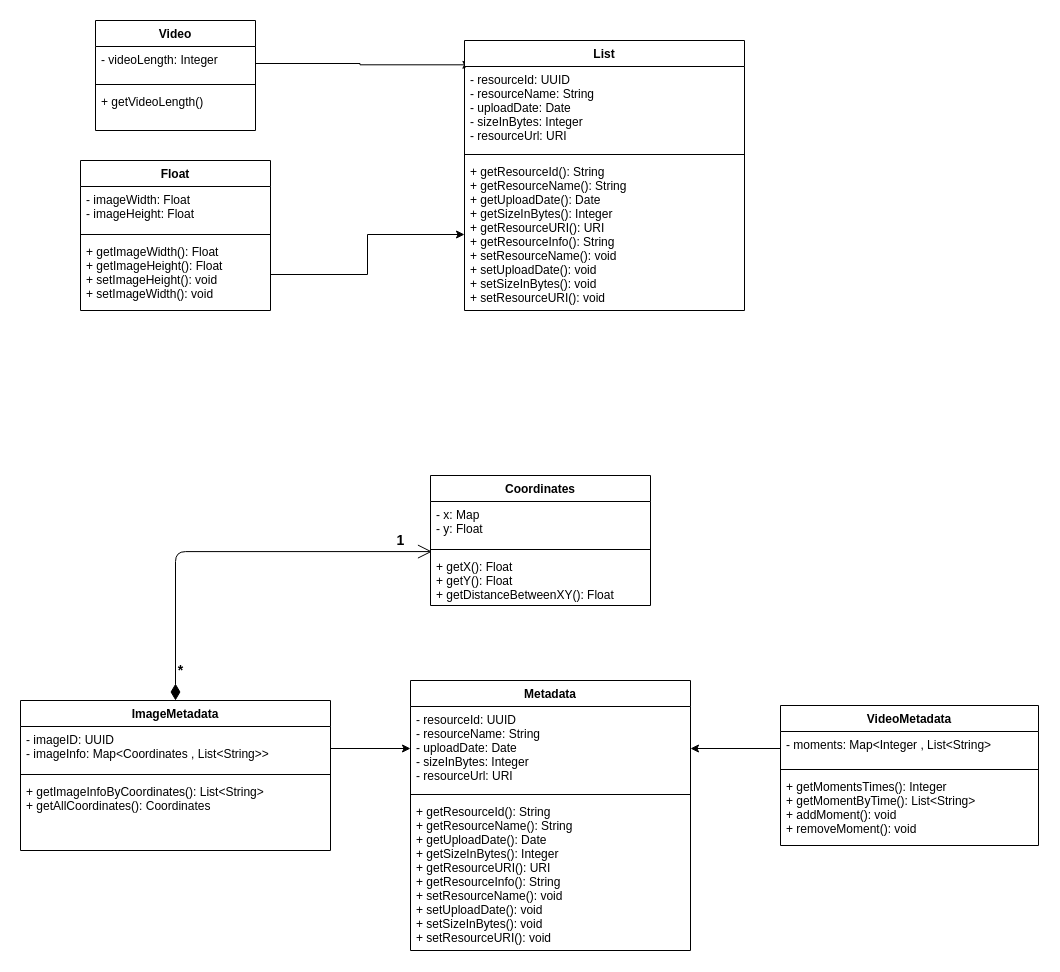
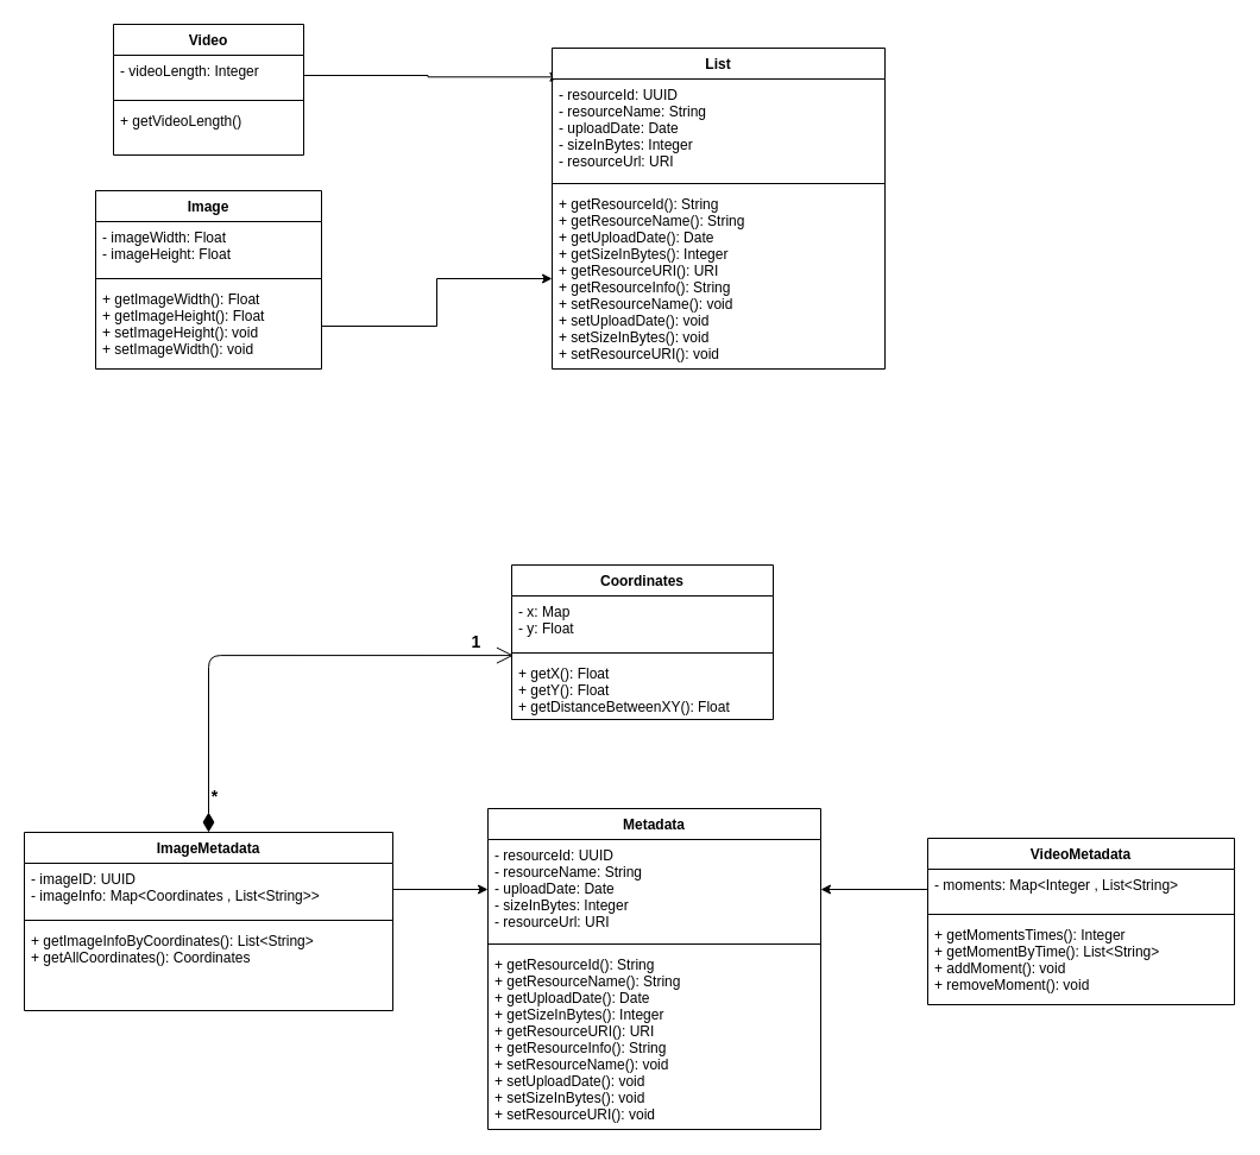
  <mxCell id="0" />
  <mxCell id="1" parent="0" />
  <mxCell id="2" style="edgeStyle=orthogonalEdgeStyle;rounded=0;orthogonalLoop=1;jettySize=auto;html=1;" edge="1" parent="1" source="6" target="15"><mxGeometry relative="1" as="geometry" /></mxCell>
- <mxCell id="3" value="Float" style="swimlane;fontStyle=1;align=center;verticalAlign=top;childLayout=stackLayout;horizontal=1;startSize=26;horizontalStack=0;resizeParent=1;resizeParentMax=0;resizeLast=0;collapsible=1;marginBottom=0;" parent="1" vertex="1"><mxGeometry x="80" y="160" width="190" height="150" as="geometry" /></mxCell>
+ <mxCell id="3" value="Image" style="swimlane;fontStyle=1;align=center;verticalAlign=top;childLayout=stackLayout;horizontal=1;startSize=26;horizontalStack=0;resizeParent=1;resizeParentMax=0;resizeLast=0;collapsible=1;marginBottom=0;" parent="1" vertex="1"><mxGeometry x="80" y="160" width="190" height="150" as="geometry" /></mxCell>
  <mxCell id="4" value="- imageWidth: Float&#10;- imageHeight: Float&#10;" style="text;strokeColor=none;fillColor=none;align=left;verticalAlign=top;spacingLeft=4;spacingRight=4;overflow=hidden;rotatable=0;points=[[0,0.5],[1,0.5]];portConstraint=eastwest;" parent="3" vertex="1"><mxGeometry y="26" width="190" height="44" as="geometry" /></mxCell>
  <mxCell id="5" value="" style="line;strokeWidth=1;fillColor=none;align=left;verticalAlign=middle;spacingTop=-1;spacingLeft=3;spacingRight=3;rotatable=0;labelPosition=right;points=[];portConstraint=eastwest;" parent="3" vertex="1"><mxGeometry y="70" width="190" height="8" as="geometry" /></mxCell>
  <mxCell id="6" value="+ getImageWidth(): Float&#10;+ getImageHeight(): Float&#10;+ setImageHeight(): void&#10;+ setImageWidth(): void" style="text;strokeColor=none;fillColor=none;align=left;verticalAlign=top;spacingLeft=4;spacingRight=4;overflow=hidden;rotatable=0;points=[[0,0.5],[1,0.5]];portConstraint=eastwest;" parent="3" vertex="1"><mxGeometry y="78" width="190" height="72" as="geometry" /></mxCell>
  <mxCell id="7" style="edgeStyle=orthogonalEdgeStyle;rounded=0;orthogonalLoop=1;jettySize=auto;html=1;entryX=0.023;entryY=-0.02;entryDx=0;entryDy=0;entryPerimeter=0;exitX=1;exitY=0.5;exitDx=0;exitDy=0;" edge="1" parent="1" source="9" target="13"><mxGeometry relative="1" as="geometry"><mxPoint x="450" y="200" as="targetPoint" /></mxGeometry></mxCell>
  <mxCell id="8" value="Video" style="swimlane;fontStyle=1;align=center;verticalAlign=top;childLayout=stackLayout;horizontal=1;startSize=26;horizontalStack=0;resizeParent=1;resizeParentMax=0;resizeLast=0;collapsible=1;marginBottom=0;" vertex="1" parent="1"><mxGeometry x="95" y="20" width="160" height="110" as="geometry" /></mxCell>
  <mxCell id="9" value="- videoLength: Integer&#10;" style="text;strokeColor=none;fillColor=none;align=left;verticalAlign=top;spacingLeft=4;spacingRight=4;overflow=hidden;rotatable=0;points=[[0,0.5],[1,0.5]];portConstraint=eastwest;" vertex="1" parent="8"><mxGeometry y="26" width="160" height="34" as="geometry" /></mxCell>
  <mxCell id="10" value="" style="line;strokeWidth=1;fillColor=none;align=left;verticalAlign=middle;spacingTop=-1;spacingLeft=3;spacingRight=3;rotatable=0;labelPosition=right;points=[];portConstraint=eastwest;" vertex="1" parent="8"><mxGeometry y="60" width="160" height="8" as="geometry" /></mxCell>
  <mxCell id="11" value="+ getVideoLength()&#10;" style="text;strokeColor=none;fillColor=none;align=left;verticalAlign=top;spacingLeft=4;spacingRight=4;overflow=hidden;rotatable=0;points=[[0,0.5],[1,0.5]];portConstraint=eastwest;" vertex="1" parent="8"><mxGeometry y="68" width="160" height="42" as="geometry" /></mxCell>
  <mxCell id="12" value="List" style="swimlane;fontStyle=1;align=center;verticalAlign=top;childLayout=stackLayout;horizontal=1;startSize=26;horizontalStack=0;resizeParent=1;resizeParentMax=0;resizeLast=0;collapsible=1;marginBottom=0;" vertex="1" parent="1"><mxGeometry x="464" y="40" width="280" height="270" as="geometry" /></mxCell>
  <mxCell id="13" value="- resourceId: UUID&#10;- resourceName: String&#10;- uploadDate: Date&#10;- sizeInBytes: Integer&#10;- resourceUrl: URI" style="text;strokeColor=none;fillColor=none;align=left;verticalAlign=top;spacingLeft=4;spacingRight=4;overflow=hidden;rotatable=0;points=[[0,0.5],[1,0.5]];portConstraint=eastwest;" vertex="1" parent="12"><mxGeometry y="26" width="280" height="84" as="geometry" /></mxCell>
  <mxCell id="14" value="" style="line;strokeWidth=1;fillColor=none;align=left;verticalAlign=middle;spacingTop=-1;spacingLeft=3;spacingRight=3;rotatable=0;labelPosition=right;points=[];portConstraint=eastwest;" vertex="1" parent="12"><mxGeometry y="110" width="280" height="8" as="geometry" /></mxCell>
  <mxCell id="15" value="+ getResourceId(): String&#10;+ getResourceName(): String&#10;+ getUploadDate(): Date&#10;+ getSizeInBytes(): Integer&#10;+ getResourceURI(): URI&#10;+ getResourceInfo(): String&#10;+ setResourceName(): void&#10;+ setUploadDate(): void&#10;+ setSizeInBytes(): void&#10;+ setResourceURI(): void&#10;" style="text;strokeColor=none;fillColor=none;align=left;verticalAlign=top;spacingLeft=4;spacingRight=4;overflow=hidden;rotatable=0;points=[[0,0.5],[1,0.5]];portConstraint=eastwest;" vertex="1" parent="12"><mxGeometry y="118" width="280" height="152" as="geometry" /></mxCell>
  <mxCell id="16" style="edgeStyle=orthogonalEdgeStyle;rounded=0;orthogonalLoop=1;jettySize=auto;html=1;exitX=1;exitY=0.5;exitDx=0;exitDy=0;entryX=0;entryY=0.5;entryDx=0;entryDy=0;" edge="1" source="18" target="27" parent="1"><mxGeometry relative="1" as="geometry" /></mxCell>
  <mxCell id="17" value="ImageMetadata" style="swimlane;fontStyle=1;align=center;verticalAlign=top;childLayout=stackLayout;horizontal=1;startSize=26;horizontalStack=0;resizeParent=1;resizeParentMax=0;resizeLast=0;collapsible=1;marginBottom=0;" vertex="1" parent="1"><mxGeometry x="20" y="700" width="310" height="150" as="geometry" /></mxCell>
  <mxCell id="18" value="- imageID: UUID&#10;- imageInfo: Map&lt;Coordinates , List&lt;String&gt;&gt;" style="text;strokeColor=none;fillColor=none;align=left;verticalAlign=top;spacingLeft=4;spacingRight=4;overflow=hidden;rotatable=0;points=[[0,0.5],[1,0.5]];portConstraint=eastwest;" vertex="1" parent="17"><mxGeometry y="26" width="310" height="44" as="geometry" /></mxCell>
  <mxCell id="19" value="" style="line;strokeWidth=1;fillColor=none;align=left;verticalAlign=middle;spacingTop=-1;spacingLeft=3;spacingRight=3;rotatable=0;labelPosition=right;points=[];portConstraint=eastwest;" vertex="1" parent="17"><mxGeometry y="70" width="310" height="8" as="geometry" /></mxCell>
  <mxCell id="20" value="+ getImageInfoByCoordinates(): List&lt;String&gt;&#10;+ getAllCoordinates(): Coordinates&#10;" style="text;strokeColor=none;fillColor=none;align=left;verticalAlign=top;spacingLeft=4;spacingRight=4;overflow=hidden;rotatable=0;points=[[0,0.5],[1,0.5]];portConstraint=eastwest;" vertex="1" parent="17"><mxGeometry y="78" width="310" height="72" as="geometry" /></mxCell>
  <mxCell id="21" style="edgeStyle=orthogonalEdgeStyle;rounded=0;orthogonalLoop=1;jettySize=auto;html=1;exitX=0;exitY=0.5;exitDx=0;exitDy=0;entryX=1;entryY=0.5;entryDx=0;entryDy=0;" edge="1" source="23" target="27" parent="1"><mxGeometry relative="1" as="geometry" /></mxCell>
  <mxCell id="22" value="VideoMetadata" style="swimlane;fontStyle=1;align=center;verticalAlign=top;childLayout=stackLayout;horizontal=1;startSize=26;horizontalStack=0;resizeParent=1;resizeParentMax=0;resizeLast=0;collapsible=1;marginBottom=0;" vertex="1" parent="1"><mxGeometry x="780" y="705" width="258" height="140" as="geometry" /></mxCell>
  <mxCell id="23" value="- moments: Map&lt;Integer , List&lt;String&gt;&#10;" style="text;strokeColor=none;fillColor=none;align=left;verticalAlign=top;spacingLeft=4;spacingRight=4;overflow=hidden;rotatable=0;points=[[0,0.5],[1,0.5]];portConstraint=eastwest;" vertex="1" parent="22"><mxGeometry y="26" width="258" height="34" as="geometry" /></mxCell>
  <mxCell id="24" value="" style="line;strokeWidth=1;fillColor=none;align=left;verticalAlign=middle;spacingTop=-1;spacingLeft=3;spacingRight=3;rotatable=0;labelPosition=right;points=[];portConstraint=eastwest;" vertex="1" parent="22"><mxGeometry y="60" width="258" height="8" as="geometry" /></mxCell>
  <mxCell id="25" value="+ getMomentsTimes(): Integer&#10;+ getMomentByTime(): List&lt;String&gt;&#10;+ addMoment(): void&#10;+ removeMoment(): void&#10;" style="text;strokeColor=none;fillColor=none;align=left;verticalAlign=top;spacingLeft=4;spacingRight=4;overflow=hidden;rotatable=0;points=[[0,0.5],[1,0.5]];portConstraint=eastwest;" vertex="1" parent="22"><mxGeometry y="68" width="258" height="72" as="geometry" /></mxCell>
  <mxCell id="26" value="Metadata" style="swimlane;fontStyle=1;align=center;verticalAlign=top;childLayout=stackLayout;horizontal=1;startSize=26;horizontalStack=0;resizeParent=1;resizeParentMax=0;resizeLast=0;collapsible=1;marginBottom=0;" vertex="1" parent="1"><mxGeometry x="410" y="680" width="280" height="270" as="geometry" /></mxCell>
  <mxCell id="27" value="- resourceId: UUID&#10;- resourceName: String&#10;- uploadDate: Date&#10;- sizeInBytes: Integer&#10;- resourceUrl: URI" style="text;strokeColor=none;fillColor=none;align=left;verticalAlign=top;spacingLeft=4;spacingRight=4;overflow=hidden;rotatable=0;points=[[0,0.5],[1,0.5]];portConstraint=eastwest;" vertex="1" parent="26"><mxGeometry y="26" width="280" height="84" as="geometry" /></mxCell>
  <mxCell id="28" value="" style="line;strokeWidth=1;fillColor=none;align=left;verticalAlign=middle;spacingTop=-1;spacingLeft=3;spacingRight=3;rotatable=0;labelPosition=right;points=[];portConstraint=eastwest;" vertex="1" parent="26"><mxGeometry y="110" width="280" height="8" as="geometry" /></mxCell>
  <mxCell id="29" value="+ getResourceId(): String&#10;+ getResourceName(): String&#10;+ getUploadDate(): Date&#10;+ getSizeInBytes(): Integer&#10;+ getResourceURI(): URI&#10;+ getResourceInfo(): String&#10;+ setResourceName(): void&#10;+ setUploadDate(): void&#10;+ setSizeInBytes(): void&#10;+ setResourceURI(): void&#10;" style="text;strokeColor=none;fillColor=none;align=left;verticalAlign=top;spacingLeft=4;spacingRight=4;overflow=hidden;rotatable=0;points=[[0,0.5],[1,0.5]];portConstraint=eastwest;" vertex="1" parent="26"><mxGeometry y="118" width="280" height="152" as="geometry" /></mxCell>
  <mxCell id="30" value="Coordinates" style="swimlane;fontStyle=1;align=center;verticalAlign=top;childLayout=stackLayout;horizontal=1;startSize=26;horizontalStack=0;resizeParent=1;resizeParentMax=0;resizeLast=0;collapsible=1;marginBottom=0;" vertex="1" parent="1"><mxGeometry x="430" y="475" width="220" height="130" as="geometry" /></mxCell>
  <mxCell id="31" value="- x: Map&#10;- y: Float" style="text;strokeColor=none;fillColor=none;align=left;verticalAlign=top;spacingLeft=4;spacingRight=4;overflow=hidden;rotatable=0;points=[[0,0.5],[1,0.5]];portConstraint=eastwest;" vertex="1" parent="30"><mxGeometry y="26" width="220" height="44" as="geometry" /></mxCell>
  <mxCell id="32" value="" style="line;strokeWidth=1;fillColor=none;align=left;verticalAlign=middle;spacingTop=-1;spacingLeft=3;spacingRight=3;rotatable=0;labelPosition=right;points=[];portConstraint=eastwest;" vertex="1" parent="30"><mxGeometry y="70" width="220" height="8" as="geometry" /></mxCell>
  <mxCell id="33" value="+ getX(): Float&#10;+ getY(): Float&#10;+ getDistanceBetweenXY(): Float" style="text;strokeColor=none;fillColor=none;align=left;verticalAlign=top;spacingLeft=4;spacingRight=4;overflow=hidden;rotatable=0;points=[[0,0.5],[1,0.5]];portConstraint=eastwest;" vertex="1" parent="30"><mxGeometry y="78" width="220" height="52" as="geometry" /></mxCell>
  <mxCell id="34" value="" style="endArrow=open;html=1;endSize=12;startArrow=diamondThin;startSize=14;startFill=1;edgeStyle=orthogonalEdgeStyle;align=left;verticalAlign=bottom;entryX=0.007;entryY=-0.037;entryDx=0;entryDy=0;entryPerimeter=0;exitX=0.5;exitY=0;exitDx=0;exitDy=0;" edge="1" parent="1" source="17" target="33"><mxGeometry x="-0.814" y="-5" relative="1" as="geometry"><mxPoint x="-125" y="569.58" as="sourcePoint" /><mxPoint x="35" y="569.58" as="targetPoint" /><mxPoint as="offset" /></mxGeometry></mxCell>
  <mxCell id="35" value="*" style="edgeLabel;html=1;align=center;verticalAlign=middle;resizable=0;points=[];fontStyle=1;fontSize=14;" vertex="1" connectable="0" parent="34"><mxGeometry x="-0.847" y="-4" relative="1" as="geometry"><mxPoint as="offset" /></mxGeometry></mxCell>
  <mxCell id="36" value="1" style="edgeLabel;html=1;align=center;verticalAlign=middle;resizable=0;points=[];fontSize=14;fontStyle=1" vertex="1" connectable="0" parent="34"><mxGeometry x="0.838" y="-2" relative="1" as="geometry"><mxPoint y="-13.08" as="offset" /></mxGeometry></mxCell>
